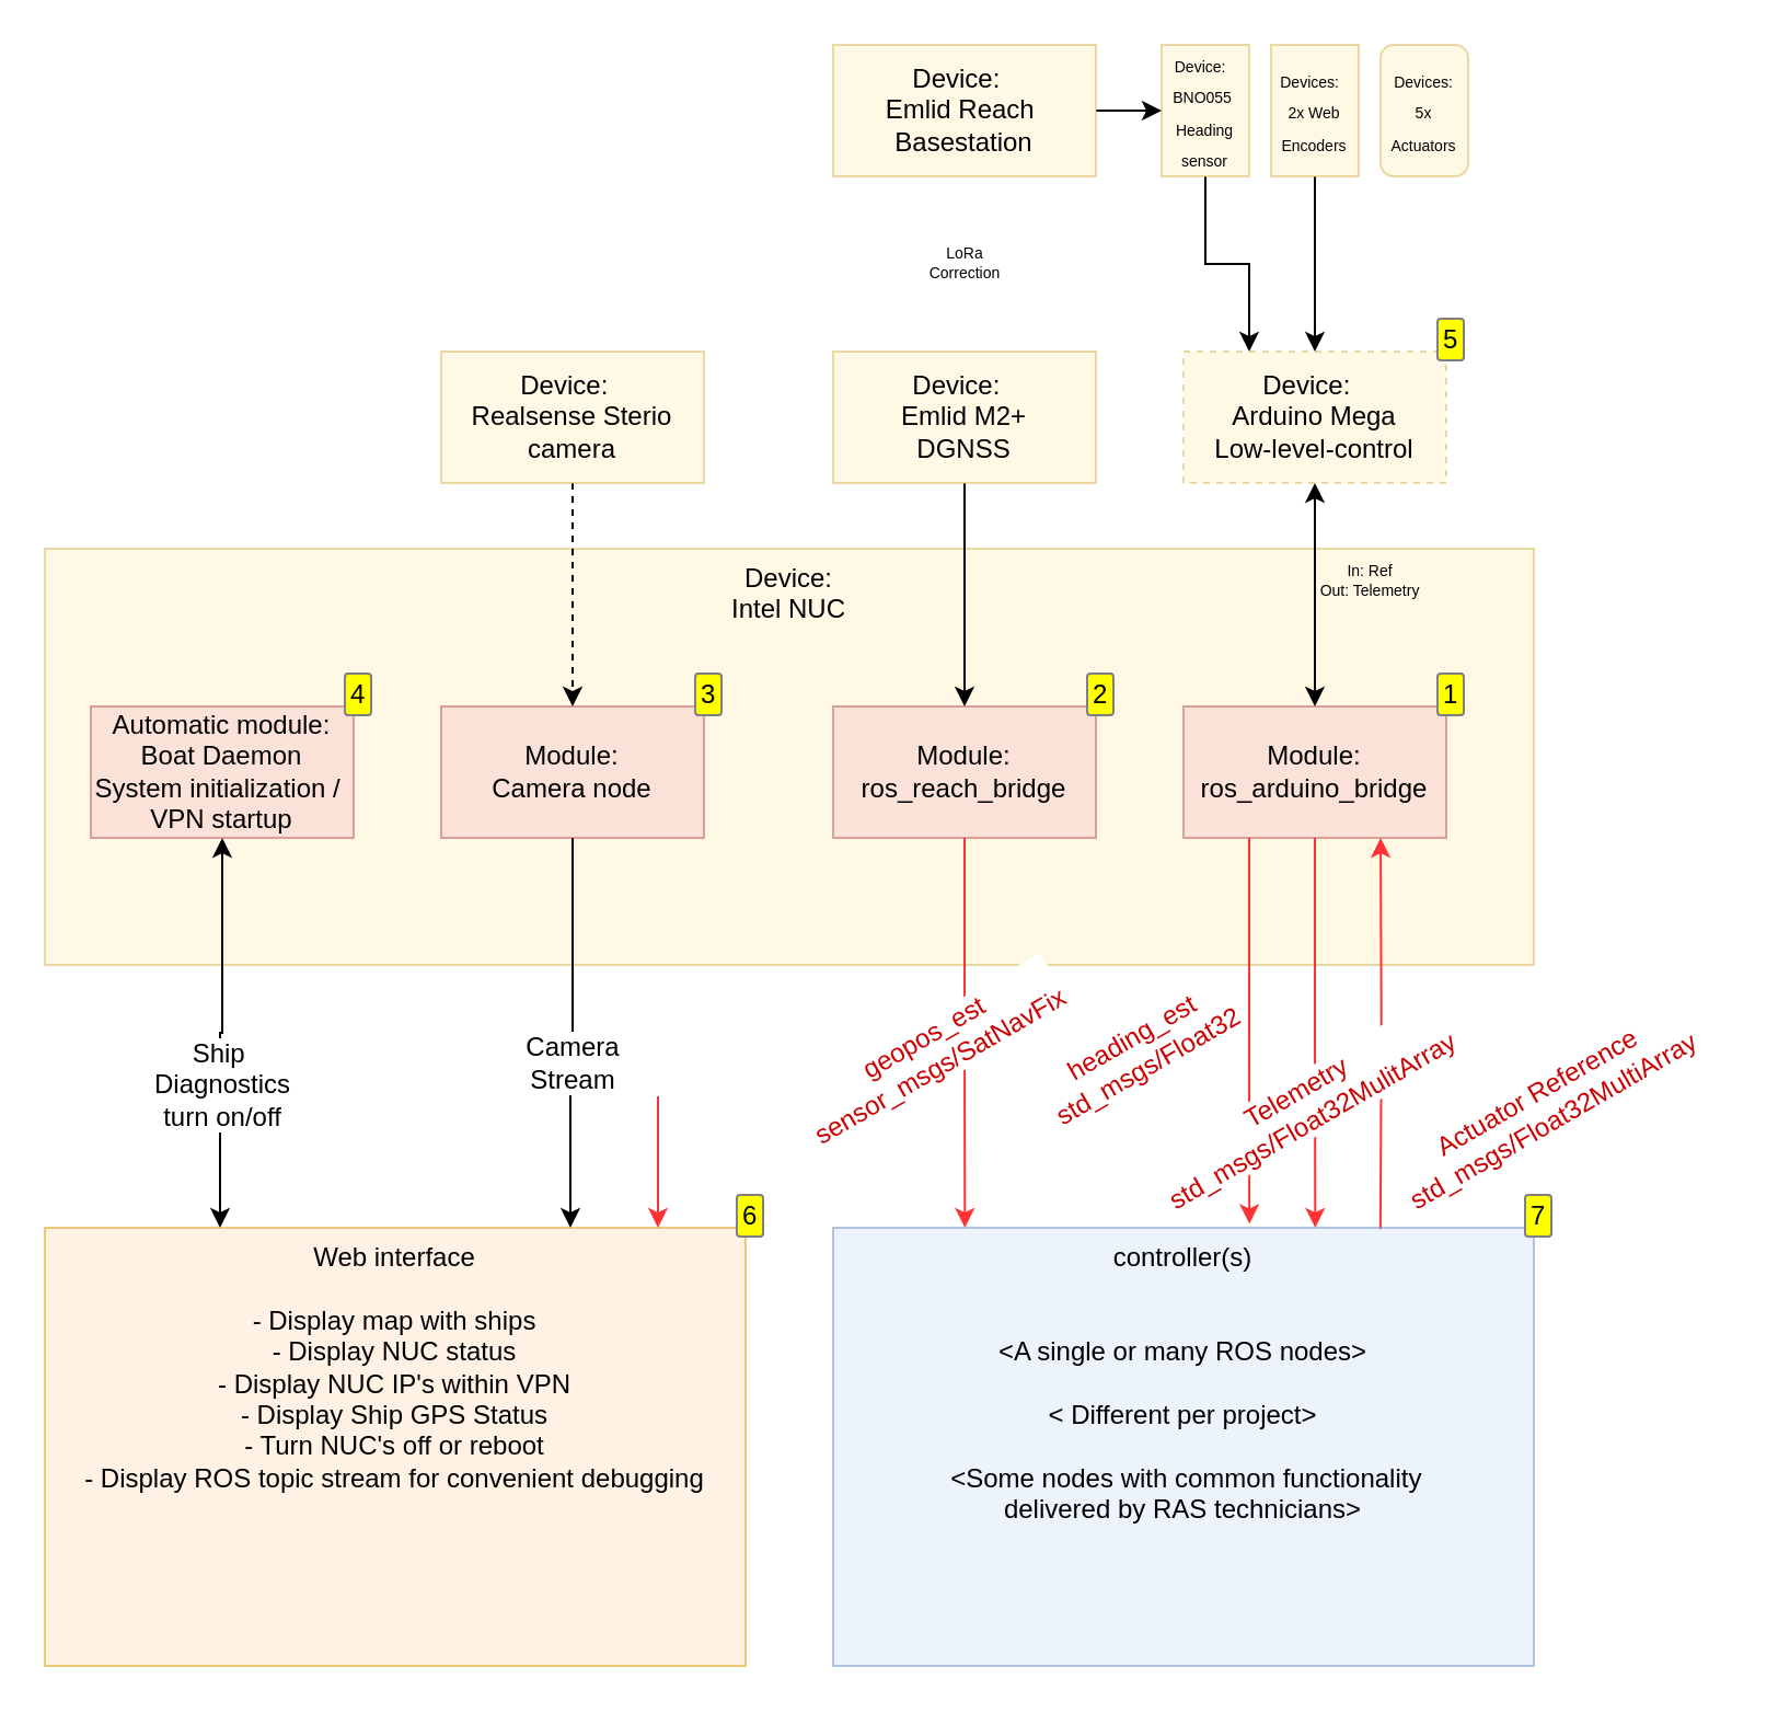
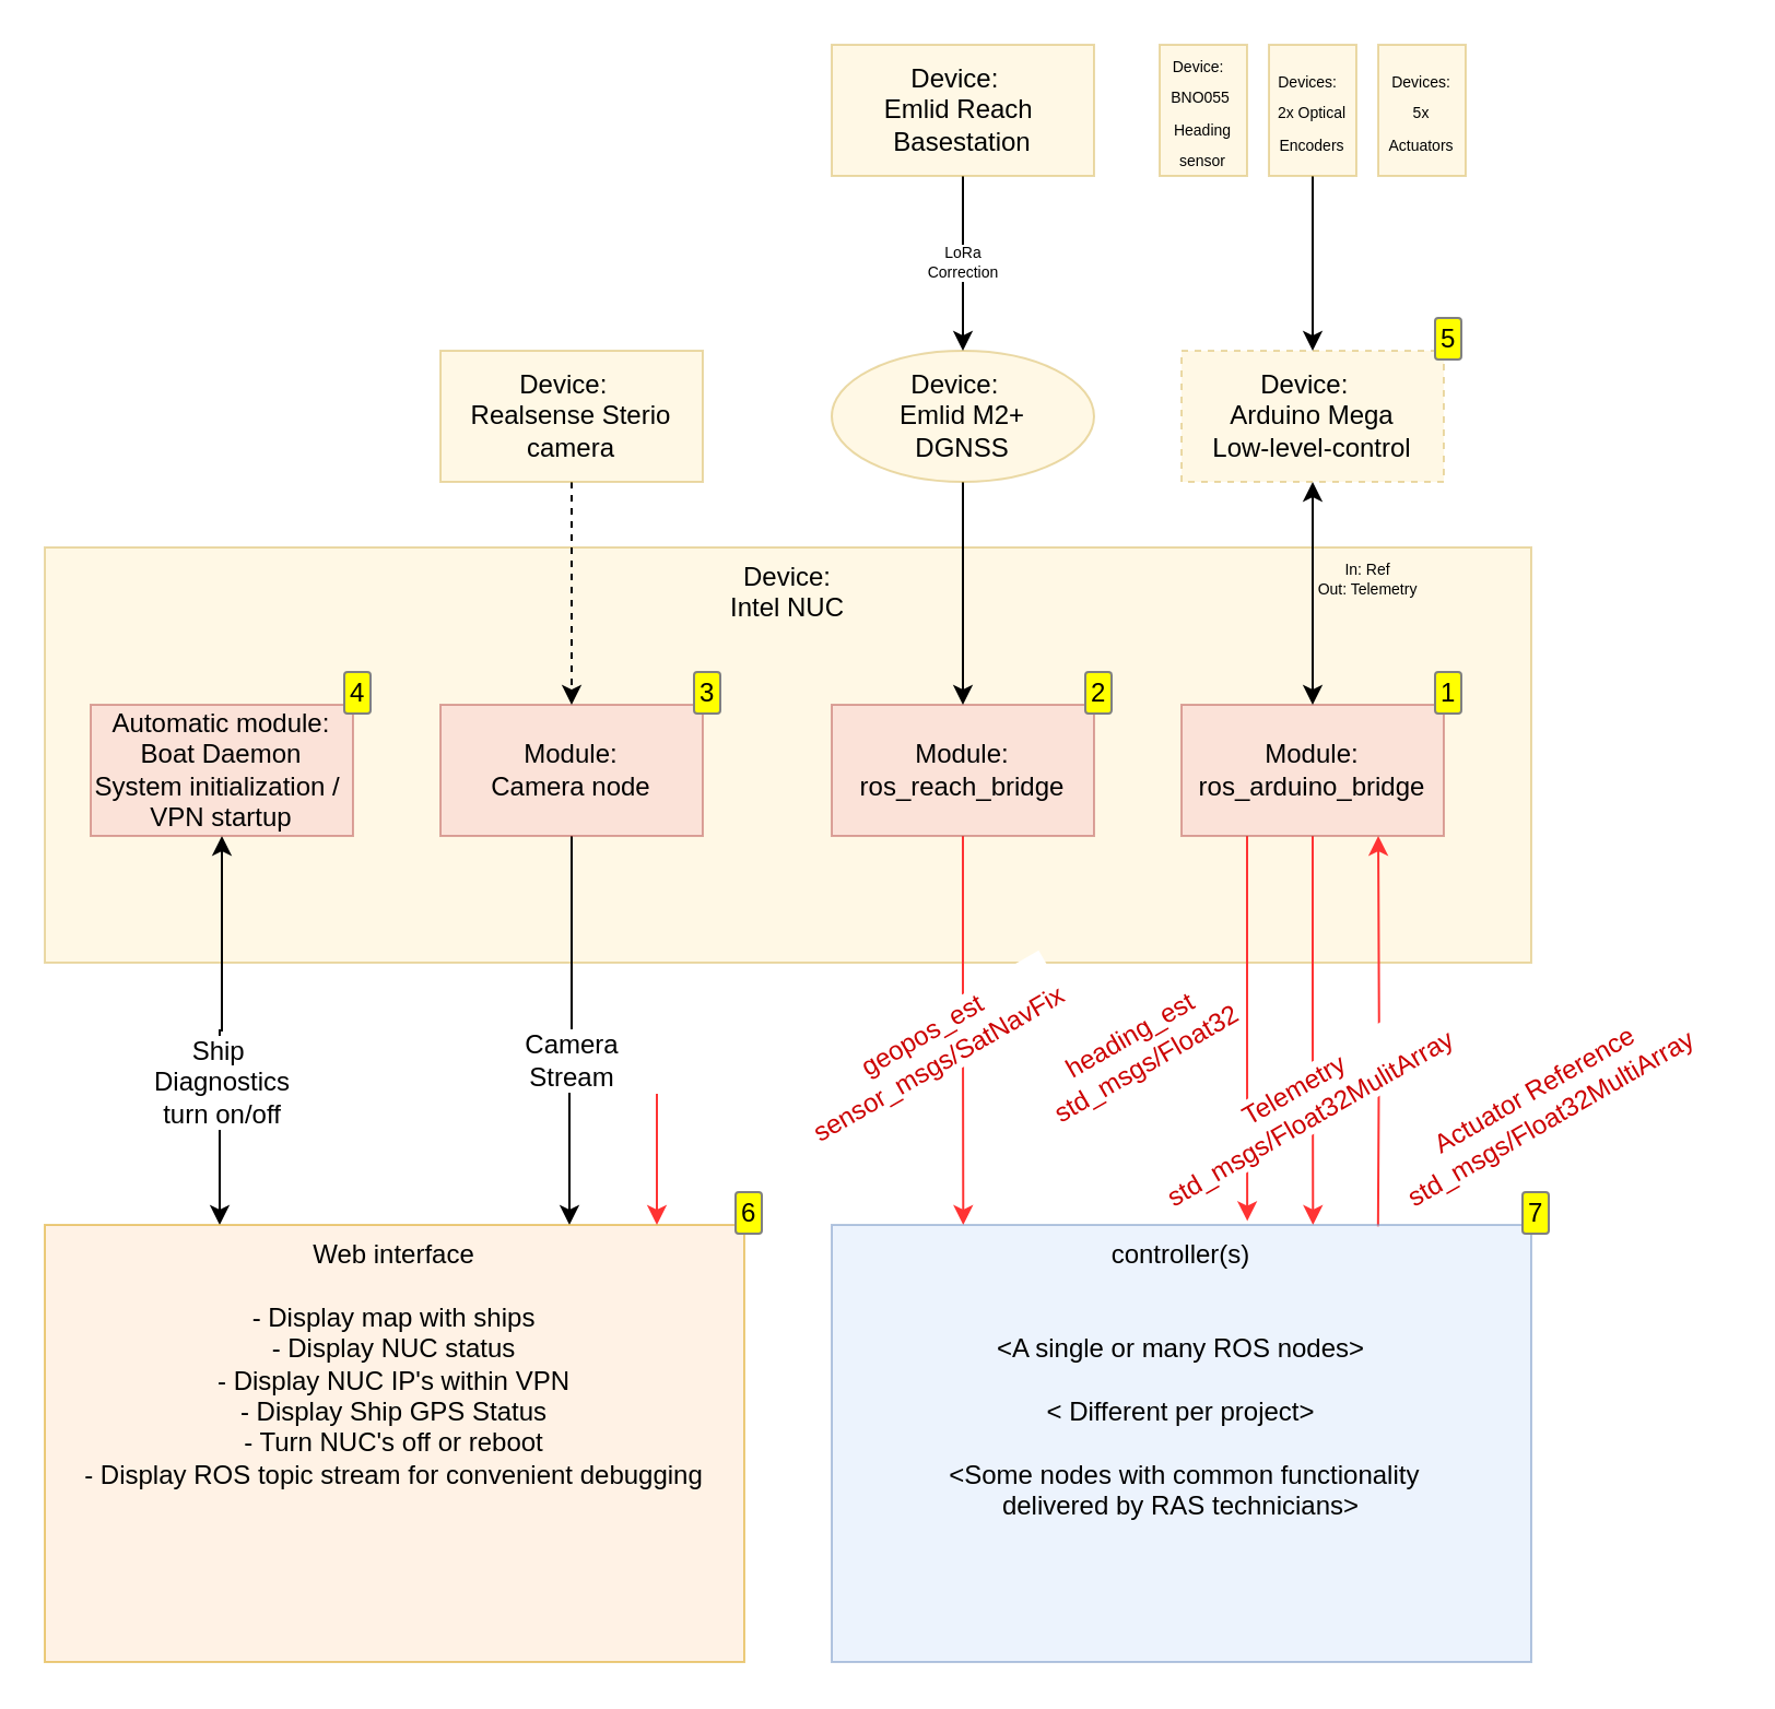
  <mxCell id="0" />
  <mxCell id="1" parent="0" />
  <mxCell id="2" value="Device:&lt;br&gt;Intel NUC" style="rounded=0;whiteSpace=wrap;html=1;fillColor=#fff2cc;strokeColor=#d6b656;opacity=50;verticalAlign=top;" vertex="1" parent="1"><mxGeometry x="20" y="250" width="680" height="190" as="geometry" /></mxCell>
  <mxCell id="3" style="edgeStyle=orthogonalEdgeStyle;rounded=0;sketch=0;orthogonalLoop=1;jettySize=auto;html=1;exitX=0.781;exitY=0.004;exitDx=0;exitDy=0;entryX=0.75;entryY=1;entryDx=0;entryDy=0;shadow=0;strokeColor=#ff3333;fontSize=7;fontColor=#000000;startArrow=none;startFill=0;targetPerimeterSpacing=0;fillColor=#f8cecc;exitPerimeter=0;" edge="1" parent="1" target="6"><mxGeometry relative="1" as="geometry"><mxPoint x="629.92" y="560.8" as="sourcePoint" /><Array as="points" /></mxGeometry></mxCell>
  <mxCell id="4" style="edgeStyle=orthogonalEdgeStyle;rounded=0;sketch=0;orthogonalLoop=1;jettySize=auto;html=1;exitX=0.25;exitY=1;exitDx=0;exitDy=0;shadow=0;startArrow=none;startFill=0;targetPerimeterSpacing=0;fillColor=#f8cecc;strokeColor=#FF3333;entryX=0.594;entryY=-0.009;entryDx=0;entryDy=0;entryPerimeter=0;" edge="1" parent="1" source="6"><mxGeometry relative="1" as="geometry"><mxPoint x="570.08" y="558.2" as="targetPoint" /></mxGeometry></mxCell>
  <mxCell id="5" style="edgeStyle=orthogonalEdgeStyle;rounded=0;sketch=0;orthogonalLoop=1;jettySize=auto;html=1;shadow=0;strokeColor=#ff3333;fontSize=7;fontColor=#000000;startArrow=none;startFill=0;targetPerimeterSpacing=0;fillColor=#f8cecc;entryX=0.688;entryY=0;entryDx=0;entryDy=0;entryPerimeter=0;" edge="1" parent="1" source="6"><mxGeometry relative="1" as="geometry"><mxPoint x="600.16" y="560" as="targetPoint" /></mxGeometry></mxCell>
  <mxCell id="6" value="Module:&lt;br&gt;ros_arduino_bridge" style="rounded=0;whiteSpace=wrap;html=1;fillColor=#f8cecc;opacity=50;strokeColor=#b85450;enumerate=1;" vertex="1" parent="1"><mxGeometry x="540" y="322" width="120" height="60" as="geometry" /></mxCell>
  <mxCell id="7" value="&lt;font color=&quot;#cc0000&quot;&gt;heading_est&lt;br&gt;std_msgs/Float32&lt;/font&gt;" style="text;html=1;align=center;verticalAlign=middle;resizable=0;points=[];autosize=1;rotation=-30;labelBackgroundColor=default;" vertex="1" parent="1"><mxGeometry x="460" y="460" width="120" height="40" as="geometry" /></mxCell>
  <mxCell id="8" style="edgeStyle=orthogonalEdgeStyle;rounded=0;sketch=0;orthogonalLoop=1;jettySize=auto;html=1;shadow=0;startArrow=none;startFill=0;targetPerimeterSpacing=0;fillColor=#f8cecc;strokeColor=#FF3333;entryX=0.188;entryY=0;entryDx=0;entryDy=0;entryPerimeter=0;" edge="1" parent="1" source="9"><mxGeometry relative="1" as="geometry"><mxPoint x="440.16" y="560" as="targetPoint" /></mxGeometry></mxCell>
  <mxCell id="9" value="Module:&lt;br&gt;ros_reach_bridge" style="rounded=0;whiteSpace=wrap;html=1;fillColor=#f8cecc;opacity=50;strokeColor=#b85450;enumerate=1;" vertex="1" parent="1"><mxGeometry x="380" y="322" width="120" height="60" as="geometry" /></mxCell>
  <mxCell id="10" style="edgeStyle=orthogonalEdgeStyle;rounded=0;sketch=0;orthogonalLoop=1;jettySize=auto;html=1;entryX=0.75;entryY=0;entryDx=0;entryDy=0;shadow=0;fontSize=12;startArrow=none;startFill=0;targetPerimeterSpacing=0;" edge="1" parent="1" source="11" target="21"><mxGeometry relative="1" as="geometry" /></mxCell>
  <mxCell id="11" value="Module:&lt;br&gt;Camera node" style="rounded=0;whiteSpace=wrap;html=1;fillColor=#f8cecc;opacity=50;strokeColor=#b85450;enumerate=1;" vertex="1" parent="1"><mxGeometry x="201" y="322" width="120" height="60" as="geometry" /></mxCell>
  <mxCell id="12" style="edgeStyle=orthogonalEdgeStyle;rounded=0;sketch=0;orthogonalLoop=1;jettySize=auto;html=1;entryX=0.25;entryY=0;entryDx=0;entryDy=0;shadow=0;strokeColor=#000000;fontSize=12;fontColor=#CC0000;startArrow=classic;startFill=1;targetPerimeterSpacing=0;" edge="1" parent="1" source="13" target="21"><mxGeometry relative="1" as="geometry" /></mxCell>
  <mxCell id="13" value="Automatic module:&lt;br&gt;Boat Daemon&lt;br&gt;System initialization /&amp;nbsp;&lt;br&gt;VPN startup" style="rounded=0;whiteSpace=wrap;html=1;fillColor=#f8cecc;opacity=50;strokeColor=#b85450;enumerate=1;" vertex="1" parent="1"><mxGeometry x="41" y="322" width="120" height="60" as="geometry" /></mxCell>
  <mxCell id="14" style="edgeStyle=orthogonalEdgeStyle;rounded=0;sketch=0;orthogonalLoop=1;jettySize=auto;html=1;shadow=0;startArrow=classic;startFill=1;targetPerimeterSpacing=0;" edge="1" parent="1" source="15" target="6"><mxGeometry relative="1" as="geometry" /></mxCell>
  <mxCell id="15" value="Device:&amp;nbsp;&amp;nbsp;&lt;br&gt;Arduino Mega&lt;br&gt;Low-level-control" style="rounded=0;whiteSpace=wrap;html=1;fillColor=#fff2cc;opacity=50;strokeColor=#d6b656;enumerate=1;dashed=1;" vertex="1" parent="1"><mxGeometry x="540" y="160" width="120" height="60" as="geometry" /></mxCell>
  <mxCell id="16" style="edgeStyle=orthogonalEdgeStyle;rounded=0;sketch=0;orthogonalLoop=1;jettySize=auto;html=1;entryX=0.5;entryY=0;entryDx=0;entryDy=0;shadow=0;startArrow=none;startFill=0;targetPerimeterSpacing=0;" edge="1" parent="1" source="17" target="9"><mxGeometry relative="1" as="geometry" /></mxCell>
- <mxCell id="17" value="Device:&amp;nbsp;&amp;nbsp;&lt;br&gt;Emlid M2+&lt;br&gt;DGNSS" style="rounded=0;whiteSpace=wrap;html=1;fillColor=#fff2cc;opacity=50;strokeColor=#d6b656;" vertex="1" parent="1"><mxGeometry x="380" y="160" width="120" height="60" as="geometry" /></mxCell>
+ <mxCell id="17" value="Device:&amp;nbsp;&amp;nbsp;&lt;br&gt;Emlid M2+&lt;br&gt;DGNSS" style="ellipse;whiteSpace=wrap;html=1;fillColor=#fff2cc;opacity=50;strokeColor=#d6b656;" vertex="1" parent="1"><mxGeometry x="380" y="160" width="120" height="60" as="geometry" /></mxCell>
  <mxCell id="18" style="edgeStyle=orthogonalEdgeStyle;rounded=0;sketch=0;orthogonalLoop=1;jettySize=auto;html=1;shadow=0;startArrow=none;startFill=0;targetPerimeterSpacing=0;dashed=1;" edge="1" parent="1" source="19" target="11"><mxGeometry relative="1" as="geometry" /></mxCell>
  <mxCell id="19" value="Device:&amp;nbsp;&amp;nbsp;&lt;br&gt;Realsense Sterio&lt;br&gt;camera" style="rounded=0;whiteSpace=wrap;html=1;fillColor=#fff2cc;opacity=50;strokeColor=#d6b656;" vertex="1" parent="1"><mxGeometry x="201" y="160" width="120" height="60" as="geometry" /></mxCell>
  <mxCell id="20" value="&lt;font color=&quot;#cc0000&quot;&gt;geopos_est&lt;br&gt;sensor_msgs/SatNavFix&lt;/font&gt;" style="text;html=1;align=center;verticalAlign=middle;resizable=0;points=[];autosize=1;rotation=-30;labelBackgroundColor=default;" vertex="1" parent="1"><mxGeometry x="350" y="460" width="150" height="40" as="geometry" /></mxCell>
  <mxCell id="21" value="Web interface&lt;br&gt;&lt;br&gt;- Display map with ships&lt;br&gt;- Display NUC status&lt;br&gt;- Display NUC IP's within VPN&lt;br&gt;- Display Ship GPS Status&lt;br&gt;- Turn NUC's off or reboot&lt;br&gt;- Display ROS topic stream for convenient debugging" style="rounded=0;whiteSpace=wrap;html=1;fillColor=#ffe6cc;opacity=50;strokeColor=#d79b00;verticalAlign=top;enumerate=1;" vertex="1" parent="1"><mxGeometry x="20" y="560" width="320" height="200" as="geometry" /></mxCell>
  <mxCell id="22" value="Camera&lt;br&gt;Stream" style="text;html=1;align=center;verticalAlign=middle;resizable=0;points=[];autosize=1;strokeColor=none;fillColor=none;fontSize=12;labelBackgroundColor=default;" vertex="1" parent="1"><mxGeometry x="226" y="465" width="70" height="40" as="geometry" /></mxCell>
  <mxCell id="23" value="&lt;font color=&quot;#cc0000&quot;&gt;Telemetry&lt;br style=&quot;border-color: var(--border-color);&quot;&gt;&lt;span style=&quot;&quot;&gt;std_msgs/Float32MulitArray&lt;/span&gt;&lt;/font&gt;" style="text;html=1;align=center;verticalAlign=middle;resizable=0;points=[];autosize=1;fontSize=12;rotation=-30;labelBackgroundColor=default;" vertex="1" parent="1"><mxGeometry x="510" y="485" width="170" height="40" as="geometry" /></mxCell>
  <mxCell id="24" value="" style="endArrow=classic;html=1;rounded=0;shadow=0;sketch=0;strokeColor=#FF3333;fontSize=12;fontColor=#CC0000;targetPerimeterSpacing=0;" edge="1" parent="1"><mxGeometry width="50" height="50" relative="1" as="geometry"><mxPoint x="300" y="500" as="sourcePoint" /><mxPoint x="300" y="560" as="targetPoint" /></mxGeometry></mxCell>
  <mxCell id="25" value="&lt;font color=&quot;#000000&quot;&gt;Ship&amp;nbsp;&lt;br&gt;Diagnostics&lt;br&gt;turn on/off&lt;/font&gt;" style="text;html=1;align=center;verticalAlign=middle;resizable=0;points=[];autosize=1;strokeColor=none;fillColor=none;fontSize=12;fontColor=#CC0000;labelBackgroundColor=default;" vertex="1" parent="1"><mxGeometry x="56" y="465" width="90" height="60" as="geometry" /></mxCell>
- <mxCell id="26" style="edgeStyle=orthogonalEdgeStyle;rounded=0;sketch=0;orthogonalLoop=1;jettySize=auto;html=1;entryX=0.25;entryY=0;entryDx=0;entryDy=0;shadow=0;strokeColor=#000000;fontSize=7;fontColor=#000000;startArrow=none;startFill=0;targetPerimeterSpacing=0;" edge="1" parent="1" source="27" target="15"><mxGeometry relative="1" as="geometry" /></mxCell>
  <mxCell id="27" value="&lt;font style=&quot;font-size: 7px;&quot;&gt;Device:&amp;nbsp;&amp;nbsp;&lt;br&gt;BNO055&amp;nbsp;&lt;br&gt;Heading sensor&lt;/font&gt;" style="rounded=0;whiteSpace=wrap;html=1;fillColor=#fff2cc;opacity=50;strokeColor=#d6b656;" vertex="1" parent="1"><mxGeometry x="530" y="20" width="40" height="60" as="geometry" /></mxCell>
  <mxCell id="28" style="edgeStyle=orthogonalEdgeStyle;rounded=0;sketch=0;orthogonalLoop=1;jettySize=auto;html=1;entryX=0.5;entryY=0;entryDx=0;entryDy=0;shadow=0;strokeColor=#000000;fontSize=7;fontColor=#000000;startArrow=none;startFill=0;targetPerimeterSpacing=0;" edge="1" parent="1" source="29" target="15"><mxGeometry relative="1" as="geometry" /></mxCell>
- <mxCell id="29" value="&lt;font style=&quot;font-size: 7px;&quot;&gt;Devices:&amp;nbsp;&amp;nbsp;&lt;br&gt;2x Web&lt;br&gt;Encoders&lt;br&gt;&lt;/font&gt;" style="rounded=0;whiteSpace=wrap;html=1;fillColor=#fff2cc;opacity=50;strokeColor=#d6b656;" vertex="1" parent="1"><mxGeometry x="580" y="20" width="40" height="60" as="geometry" /></mxCell>
- <mxCell id="30" value="&lt;font style=&quot;font-size: 7px;&quot;&gt;Devices:&lt;br&gt;5x Actuators&lt;br&gt;&lt;/font&gt;" style="whiteSpace=wrap;html=1;fillColor=#fff2cc;opacity=50;strokeColor=#d6b656;rounded=1;" vertex="1" parent="1"><mxGeometry x="630" y="20" width="40" height="60" as="geometry" /></mxCell>
+ <mxCell id="29" value="&lt;font style=&quot;font-size: 7px;&quot;&gt;Devices:&amp;nbsp;&amp;nbsp;&lt;br&gt;2x Optical&lt;br&gt;Encoders&lt;br&gt;&lt;/font&gt;" style="rounded=0;whiteSpace=wrap;html=1;fillColor=#fff2cc;opacity=50;strokeColor=#d6b656;" vertex="1" parent="1"><mxGeometry x="580" y="20" width="40" height="60" as="geometry" /></mxCell>
+ <mxCell id="30" value="&lt;font style=&quot;font-size: 7px;&quot;&gt;Devices:&lt;br&gt;5x Actuators&lt;br&gt;&lt;/font&gt;" style="rounded=0;whiteSpace=wrap;html=1;fillColor=#fff2cc;opacity=50;strokeColor=#d6b656;" vertex="1" parent="1"><mxGeometry x="630" y="20" width="40" height="60" as="geometry" /></mxCell>
  <mxCell id="31" value="In: Ref&lt;br&gt;Out: Telemetry" style="text;html=1;align=center;verticalAlign=middle;resizable=0;points=[];autosize=1;strokeColor=none;fillColor=none;fontSize=7;fontColor=#000000;labelBackgroundColor=none;" vertex="1" parent="1"><mxGeometry x="590" y="250" width="70" height="30" as="geometry" /></mxCell>
- <mxCell id="32" style="edgeStyle=orthogonalEdgeStyle;rounded=0;sketch=0;orthogonalLoop=1;jettySize=auto;html=1;shadow=0;strokeColor=#000000;fontSize=7;fontColor=#000000;startArrow=none;startFill=0;targetPerimeterSpacing=0;" edge="1" parent="1" source="33" target="27"><mxGeometry relative="1" as="geometry" /></mxCell>
+ <mxCell id="32" style="edgeStyle=orthogonalEdgeStyle;rounded=0;sketch=0;orthogonalLoop=1;jettySize=auto;html=1;entryX=0.5;entryY=0;entryDx=0;entryDy=0;shadow=0;strokeColor=#000000;fontSize=7;fontColor=#000000;startArrow=none;startFill=0;targetPerimeterSpacing=0;" edge="1" parent="1" source="33" target="17"><mxGeometry relative="1" as="geometry" /></mxCell>
  <mxCell id="33" value="Device:&amp;nbsp;&amp;nbsp;&lt;br&gt;Emlid Reach&amp;nbsp;&lt;br&gt;Basestation" style="rounded=0;whiteSpace=wrap;html=1;fillColor=#fff2cc;opacity=50;strokeColor=#d6b656;" vertex="1" parent="1"><mxGeometry x="380" y="20" width="120" height="60" as="geometry" /></mxCell>
  <mxCell id="34" value="LoRa&lt;br&gt;Correction" style="text;html=1;align=center;verticalAlign=middle;resizable=0;points=[];autosize=1;strokeColor=none;fillColor=none;fontSize=7;fontColor=#000000;labelBackgroundColor=default;" vertex="1" parent="1"><mxGeometry x="410" y="105" width="60" height="30" as="geometry" /></mxCell>
  <mxCell id="35" value="&lt;font color=&quot;#cc0000&quot;&gt;Actuator Reference&lt;br&gt;std_msgs/Float32MultiArray&lt;br&gt;&lt;/font&gt;" style="text;html=1;align=center;verticalAlign=middle;resizable=0;points=[];autosize=1;fontSize=12;rotation=-30;labelBackgroundColor=default;" vertex="1" parent="1"><mxGeometry x="620" y="485" width="170" height="40" as="geometry" /></mxCell>
  <mxCell id="36" value="controller(s)&lt;br&gt;&lt;br&gt;&lt;br&gt;&amp;lt;A single or many ROS nodes&amp;gt;&lt;br&gt;&lt;br&gt;&amp;lt; Different per project&amp;gt;&lt;br&gt;&lt;br&gt;&amp;nbsp;&amp;lt;Some nodes with common functionality &lt;br&gt;delivered by RAS technicians&amp;gt;" style="rounded=0;whiteSpace=wrap;html=1;fillColor=#dae8fc;opacity=50;strokeColor=#6c8ebf;verticalAlign=top;enumerate=1;" vertex="1" parent="1"><mxGeometry x="380" y="560" width="320" height="200" as="geometry" /></mxCell>
